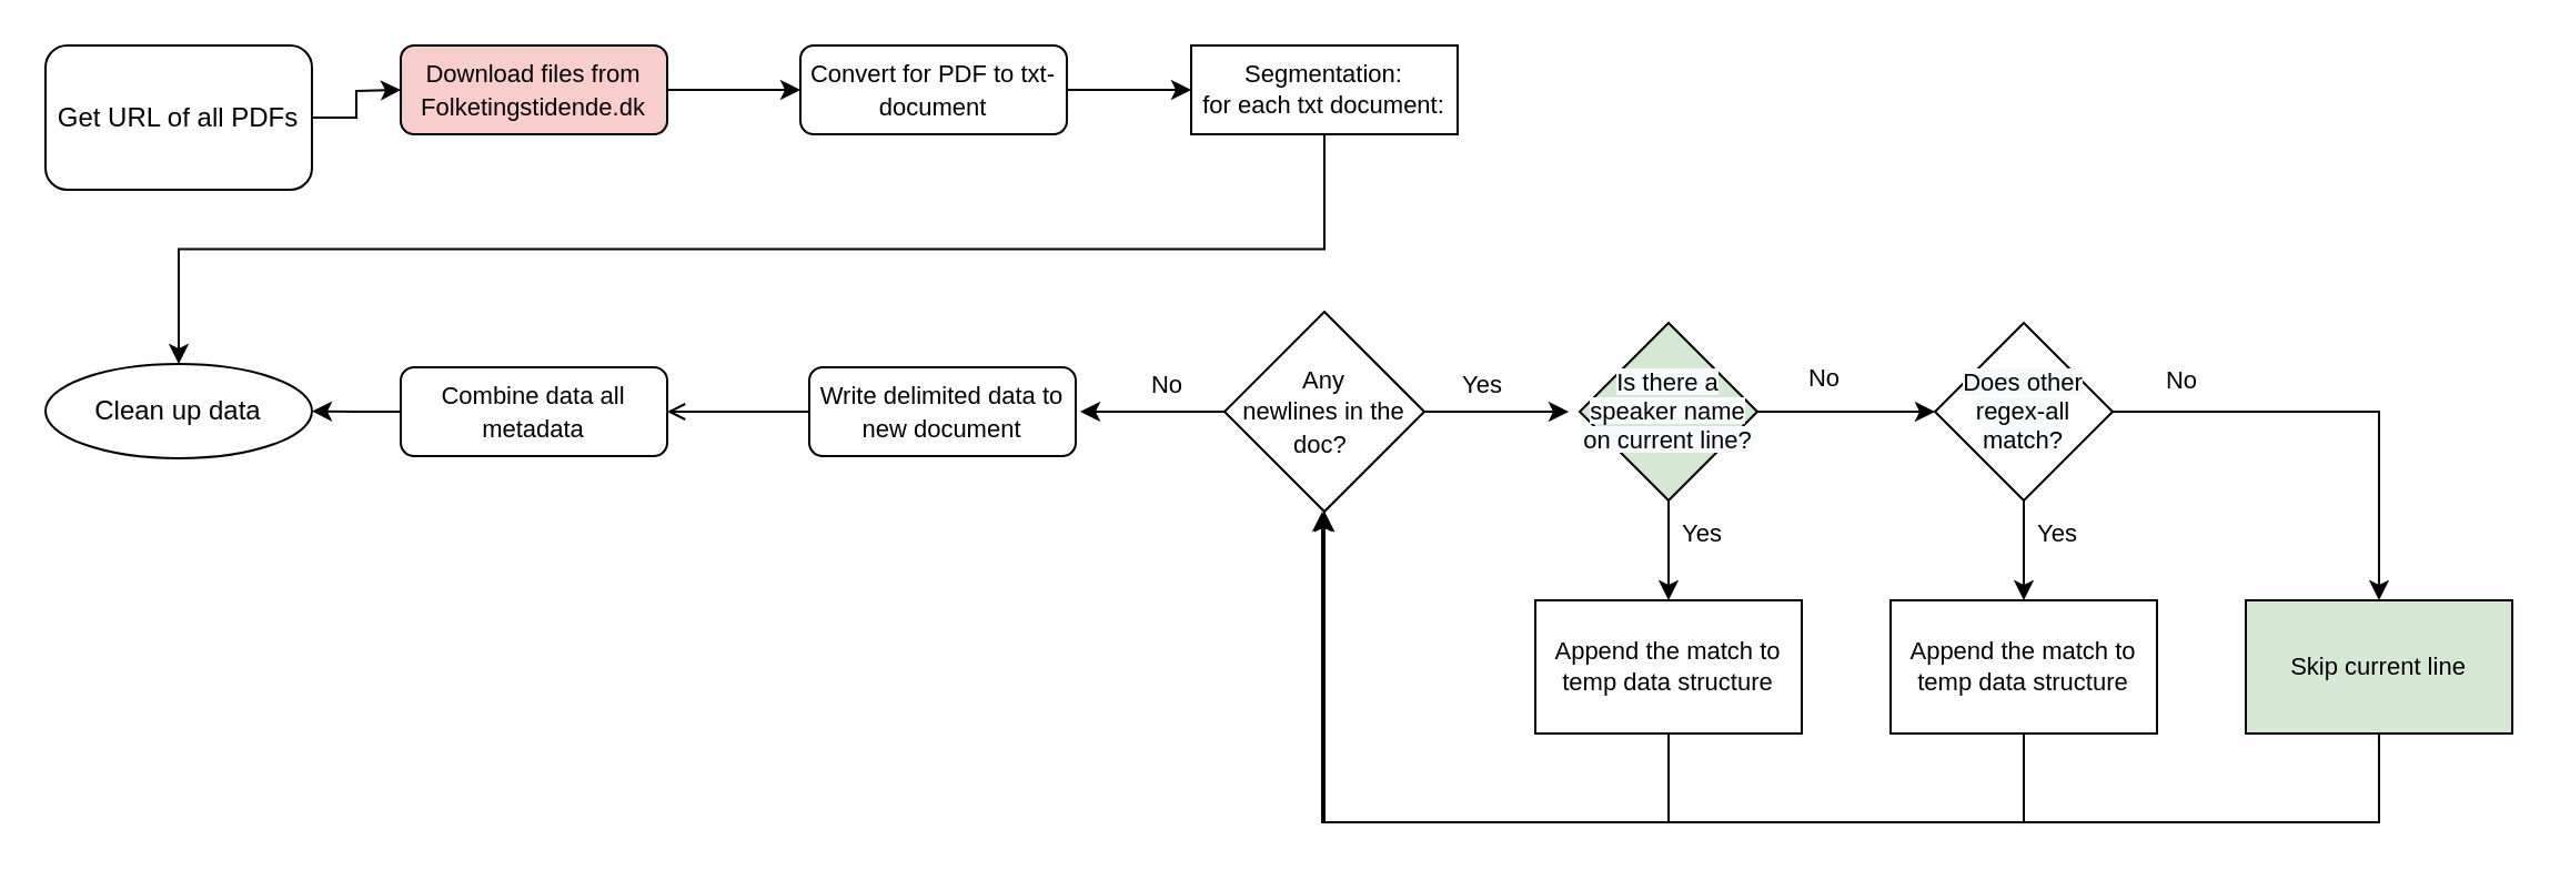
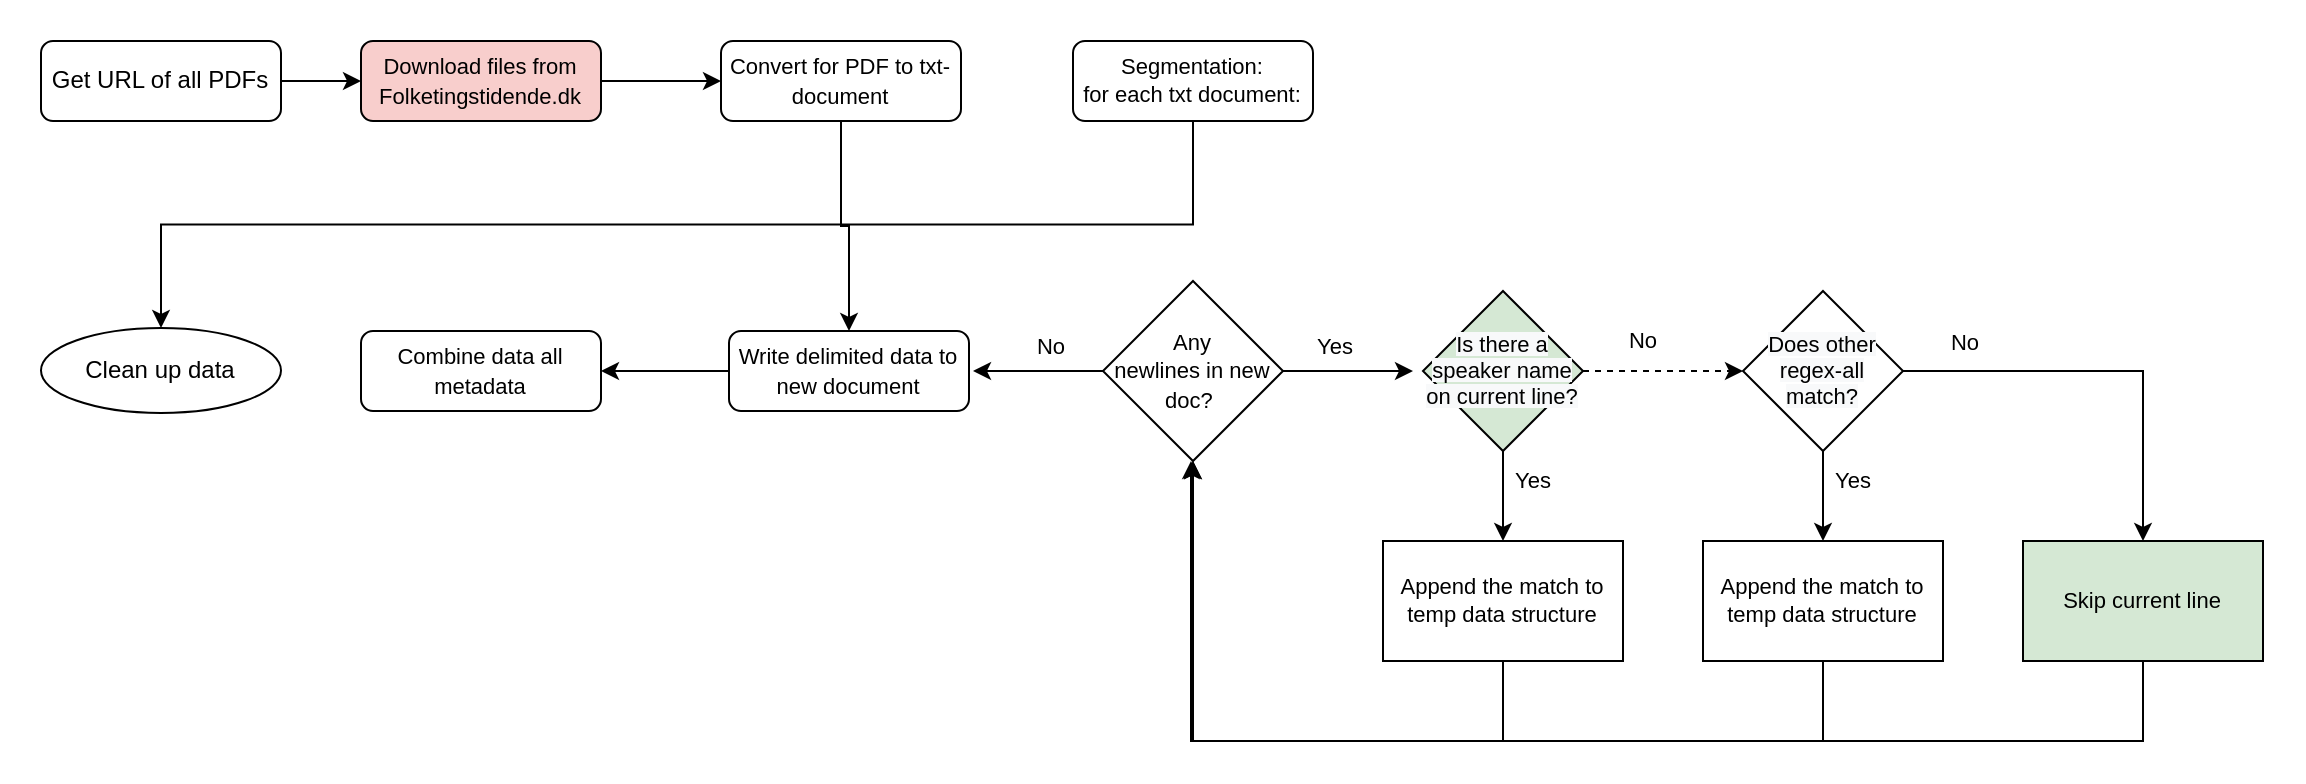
  <mxCell id="0" />
  <mxCell id="1" parent="0" />
  <mxCell id="2" value="" style="edgeStyle=orthogonalEdgeStyle;rounded=0;orthogonalLoop=1;jettySize=auto;html=1;" parent="1" source="3" edge="1"><mxGeometry relative="1" as="geometry"><mxPoint x="180" y="40" as="targetPoint" /></mxGeometry></mxCell>
- <mxCell id="3" value="Get URL of all PDFs" style="rounded=1;whiteSpace=wrap;html=1;fontSize=12;glass=0;strokeWidth=1;shadow=0;" parent="1" vertex="1"><mxGeometry x="20" y="20" width="120" height="65" as="geometry" /></mxCell>
+ <mxCell id="3" value="Get URL of all PDFs" style="rounded=1;whiteSpace=wrap;html=1;fontSize=12;glass=0;strokeWidth=1;shadow=0;" parent="1" vertex="1"><mxGeometry x="20" y="20" width="120" height="40" as="geometry" /></mxCell>
  <mxCell id="4" value="" style="edgeStyle=orthogonalEdgeStyle;rounded=0;orthogonalLoop=1;jettySize=auto;html=1;" parent="1" source="5" edge="1"><mxGeometry relative="1" as="geometry"><mxPoint x="360" y="40" as="targetPoint" /></mxGeometry></mxCell>
  <mxCell id="5" value="&lt;font style=&quot;font-size: 11px&quot;&gt;Download files from Folketingstidende.dk&lt;/font&gt;" style="whiteSpace=wrap;html=1;rounded=1;shadow=0;strokeWidth=1;glass=0;fillColor=#f8cecc;" parent="1" vertex="1"><mxGeometry x="180" y="20" width="120" height="40" as="geometry" /></mxCell>
- <mxCell id="6" value="" style="edgeStyle=orthogonalEdgeStyle;rounded=0;orthogonalLoop=1;jettySize=auto;html=1;fontSize=11;" parent="1" source="7" target="34" edge="1"><mxGeometry relative="1" as="geometry" /></mxCell>
+ <mxCell id="6" value="" style="edgeStyle=orthogonalEdgeStyle;rounded=0;orthogonalLoop=1;jettySize=auto;html=1;fontSize=11;" parent="1" source="7" target="33" edge="1"><mxGeometry relative="1" as="geometry" /></mxCell>
  <mxCell id="7" value="&lt;font style=&quot;font-size: 11px&quot;&gt;Convert for PDF to txt-document&lt;/font&gt;" style="whiteSpace=wrap;html=1;rounded=1;shadow=0;strokeWidth=1;glass=0;" parent="1" vertex="1"><mxGeometry x="360" y="20" width="120" height="40" as="geometry" /></mxCell>
  <mxCell id="8" value="" style="edgeStyle=orthogonalEdgeStyle;rounded=0;orthogonalLoop=1;jettySize=auto;html=1;fontSize=11;exitX=0.5;exitY=1;exitDx=0;exitDy=0;" parent="1" source="34" target="35" edge="1"><mxGeometry relative="1" as="geometry"><mxPoint x="596" y="100" as="sourcePoint" /></mxGeometry></mxCell>
  <mxCell id="9" value="" style="edgeStyle=orthogonalEdgeStyle;rounded=0;orthogonalLoop=1;jettySize=auto;html=1;fontSize=11;" parent="1" source="11" edge="1"><mxGeometry relative="1" as="geometry"><mxPoint x="706" y="185" as="targetPoint" /></mxGeometry></mxCell>
  <mxCell id="10" value="" style="edgeStyle=orthogonalEdgeStyle;rounded=0;orthogonalLoop=1;jettySize=auto;html=1;fontSize=11;" parent="1" source="11" edge="1"><mxGeometry relative="1" as="geometry"><mxPoint x="486" y="185" as="targetPoint" /></mxGeometry></mxCell>
- <mxCell id="11" value="&lt;font style=&quot;font-size: 11px&quot;&gt;Any&lt;br&gt;newlines in the doc?&amp;nbsp;&lt;/font&gt;" style="rhombus;whiteSpace=wrap;html=1;" parent="1" vertex="1"><mxGeometry x="551" y="140" width="90" height="90" as="geometry" /></mxCell>
+ <mxCell id="11" value="&lt;font style=&quot;font-size: 11px&quot;&gt;Any&lt;br&gt;newlines in new doc?&amp;nbsp;&lt;/font&gt;" style="rhombus;whiteSpace=wrap;html=1;" parent="1" vertex="1"><mxGeometry x="551" y="140" width="90" height="90" as="geometry" /></mxCell>
  <mxCell id="12" value="Yes" style="text;html=1;align=center;verticalAlign=middle;resizable=0;points=[];autosize=1;strokeColor=none;fillColor=none;fontSize=11;" parent="1" vertex="1"><mxGeometry x="652" y="163" width="30" height="20" as="geometry" /></mxCell>
  <mxCell id="13" value="No" style="text;html=1;align=center;verticalAlign=middle;resizable=0;points=[];autosize=1;strokeColor=none;fillColor=none;fontSize=11;" parent="1" vertex="1"><mxGeometry x="510" y="163" width="30" height="20" as="geometry" /></mxCell>
- <mxCell id="14" value="" style="edgeStyle=orthogonalEdgeStyle;rounded=0;orthogonalLoop=1;jettySize=auto;html=1;fontSize=11;" parent="1" source="16" target="19" edge="1"><mxGeometry relative="1" as="geometry" /></mxCell>
+ <mxCell id="14" value="" style="edgeStyle=orthogonalEdgeStyle;rounded=0;orthogonalLoop=1;jettySize=auto;html=1;fontSize=11;dashed=1;" parent="1" source="16" target="19" edge="1"><mxGeometry relative="1" as="geometry" /></mxCell>
  <mxCell id="15" value="" style="edgeStyle=orthogonalEdgeStyle;rounded=0;orthogonalLoop=1;jettySize=auto;html=1;fontSize=11;" parent="1" source="16" target="21" edge="1"><mxGeometry relative="1" as="geometry" /></mxCell>
  <mxCell id="16" value="&lt;meta charset=&quot;utf-8&quot;&gt;&lt;span style=&quot;color: rgb(0, 0, 0); font-family: helvetica; font-size: 11px; font-style: normal; font-weight: 400; letter-spacing: normal; text-align: center; text-indent: 0px; text-transform: none; word-spacing: 0px; background-color: rgb(248, 249, 250); display: inline; float: none;&quot;&gt;Is there a speaker name on current line?&lt;/span&gt;" style="rhombus;whiteSpace=wrap;html=1;fontSize=11;fillColor=#d5e8d4;" parent="1" vertex="1"><mxGeometry x="711" y="145" width="80" height="80" as="geometry" /></mxCell>
  <mxCell id="17" value="" style="edgeStyle=orthogonalEdgeStyle;rounded=0;orthogonalLoop=1;jettySize=auto;html=1;fontSize=11;entryX=0.5;entryY=0;entryDx=0;entryDy=0;" parent="1" source="19" target="23" edge="1"><mxGeometry relative="1" as="geometry"><mxPoint x="1031" y="185" as="targetPoint" /></mxGeometry></mxCell>
  <mxCell id="18" value="" style="edgeStyle=orthogonalEdgeStyle;rounded=0;orthogonalLoop=1;jettySize=auto;html=1;fontSize=11;" parent="1" source="19" target="22" edge="1"><mxGeometry relative="1" as="geometry" /></mxCell>
  <mxCell id="19" value="&lt;span style=&quot;color: rgb(0 , 0 , 0) ; font-family: &amp;#34;helvetica&amp;#34; ; font-size: 11px ; font-style: normal ; font-weight: 400 ; letter-spacing: normal ; text-align: center ; text-indent: 0px ; text-transform: none ; word-spacing: 0px ; background-color: rgb(248 , 249 , 250) ; display: inline ; float: none&quot;&gt;Does other regex-all match?&lt;/span&gt;" style="rhombus;whiteSpace=wrap;html=1;fontSize=11;" parent="1" vertex="1"><mxGeometry x="871" y="145" width="80" height="80" as="geometry" /></mxCell>
  <mxCell id="20" value="No" style="text;html=1;align=center;verticalAlign=middle;resizable=0;points=[];autosize=1;strokeColor=none;fillColor=none;fontSize=11;" parent="1" vertex="1"><mxGeometry x="806" y="160" width="30" height="20" as="geometry" /></mxCell>
  <mxCell id="21" value="Append the match to temp data structure" style="whiteSpace=wrap;html=1;fontSize=11;" parent="1" vertex="1"><mxGeometry x="691" y="270" width="120" height="60" as="geometry" /></mxCell>
  <mxCell id="22" value="Append the match to temp data structure" style="whiteSpace=wrap;html=1;fontSize=11;" parent="1" vertex="1"><mxGeometry x="851" y="270" width="120" height="60" as="geometry" /></mxCell>
  <mxCell id="23" value="Skip current line" style="whiteSpace=wrap;html=1;fontSize=11;fillColor=#d5e8d4;" parent="1" vertex="1"><mxGeometry x="1011" y="270" width="120" height="60" as="geometry" /></mxCell>
  <mxCell id="24" value="" style="endArrow=classic;html=1;rounded=0;fontSize=11;exitX=0.5;exitY=1;exitDx=0;exitDy=0;entryX=0.5;entryY=1;entryDx=0;entryDy=0;" parent="1" source="21" target="11" edge="1"><mxGeometry width="50" height="50" relative="1" as="geometry"><mxPoint x="581" y="430" as="sourcePoint" /><mxPoint x="631" y="380" as="targetPoint" /><Array as="points"><mxPoint x="751" y="370" /><mxPoint x="596" y="370" /></Array></mxGeometry></mxCell>
  <mxCell id="25" value="" style="endArrow=classic;html=1;rounded=0;fontSize=11;exitX=0.5;exitY=1;exitDx=0;exitDy=0;entryX=0.5;entryY=1;entryDx=0;entryDy=0;" parent="1" source="22" edge="1"><mxGeometry width="50" height="50" relative="1" as="geometry"><mxPoint x="751" y="330" as="sourcePoint" /><mxPoint x="596" y="230" as="targetPoint" /><Array as="points"><mxPoint x="911" y="370" /><mxPoint x="596" y="370" /></Array></mxGeometry></mxCell>
  <mxCell id="26" value="" style="endArrow=classic;html=1;rounded=0;fontSize=11;exitX=0.5;exitY=1;exitDx=0;exitDy=0;entryX=0.5;entryY=1;entryDx=0;entryDy=0;" parent="1" source="23" edge="1"><mxGeometry width="50" height="50" relative="1" as="geometry"><mxPoint x="910" y="330" as="sourcePoint" /><mxPoint x="595" y="230" as="targetPoint" /><Array as="points"><mxPoint x="1071" y="370" /><mxPoint x="595" y="370" /></Array></mxGeometry></mxCell>
  <mxCell id="27" value="No" style="text;html=1;align=center;verticalAlign=middle;resizable=0;points=[];autosize=1;strokeColor=none;fillColor=none;fontSize=11;" parent="1" vertex="1"><mxGeometry x="967" y="161" width="30" height="20" as="geometry" /></mxCell>
  <mxCell id="28" value="Yes" style="text;html=1;align=center;verticalAlign=middle;resizable=0;points=[];autosize=1;strokeColor=none;fillColor=none;fontSize=11;" parent="1" vertex="1"><mxGeometry x="751" y="230" width="30" height="20" as="geometry" /></mxCell>
  <mxCell id="29" value="Yes" style="text;html=1;align=center;verticalAlign=middle;resizable=0;points=[];autosize=1;strokeColor=none;fillColor=none;fontSize=11;" parent="1" vertex="1"><mxGeometry x="911" y="230" width="30" height="20" as="geometry" /></mxCell>
- <mxCell id="30" value="" style="edgeStyle=orthogonalEdgeStyle;rounded=0;orthogonalLoop=1;jettySize=auto;html=1;" edge="1" parent="1" source="31" target="35"><mxGeometry relative="1" as="geometry" /></mxCell>
  <mxCell id="31" value="&lt;font style=&quot;font-size: 11px&quot;&gt;Combine data all metadata&lt;/font&gt;" style="whiteSpace=wrap;html=1;rounded=1;shadow=0;strokeWidth=1;glass=0;" parent="1" vertex="1"><mxGeometry x="180" y="165" width="120" height="40" as="geometry" /></mxCell>
- <mxCell id="32" value="" style="edgeStyle=orthogonalEdgeStyle;rounded=0;orthogonalLoop=1;jettySize=auto;html=1;fontSize=11;endArrow=open;" parent="1" source="33" target="31" edge="1"><mxGeometry relative="1" as="geometry" /></mxCell>
+ <mxCell id="32" value="" style="edgeStyle=orthogonalEdgeStyle;rounded=0;orthogonalLoop=1;jettySize=auto;html=1;fontSize=11;" parent="1" source="33" target="31" edge="1"><mxGeometry relative="1" as="geometry" /></mxCell>
  <mxCell id="33" value="&lt;font style=&quot;font-size: 11px&quot;&gt;Write delimited data to new document&lt;/font&gt;" style="whiteSpace=wrap;html=1;rounded=1;shadow=0;strokeWidth=1;glass=0;" parent="1" vertex="1"><mxGeometry x="364" y="165" width="120" height="40" as="geometry" /></mxCell>
- <mxCell id="34" value="Segmentation:&lt;br&gt;for each txt document:" style="whiteSpace=wrap;html=1;fontSize=11;rounded=0;" parent="1" vertex="1"><mxGeometry x="536" y="20" width="120" height="40" as="geometry" /></mxCell>
+ <mxCell id="34" value="Segmentation:&lt;br&gt;for each txt document:" style="rounded=1;whiteSpace=wrap;html=1;fontSize=11;" parent="1" vertex="1"><mxGeometry x="536" y="20" width="120" height="40" as="geometry" /></mxCell>
  <mxCell id="35" value="Clean up data" style="ellipse;whiteSpace=wrap;html=1;shadow=0;strokeWidth=1;glass=0;" vertex="1" parent="1"><mxGeometry x="20" y="163.5" width="120" height="42.5" as="geometry" /></mxCell>
